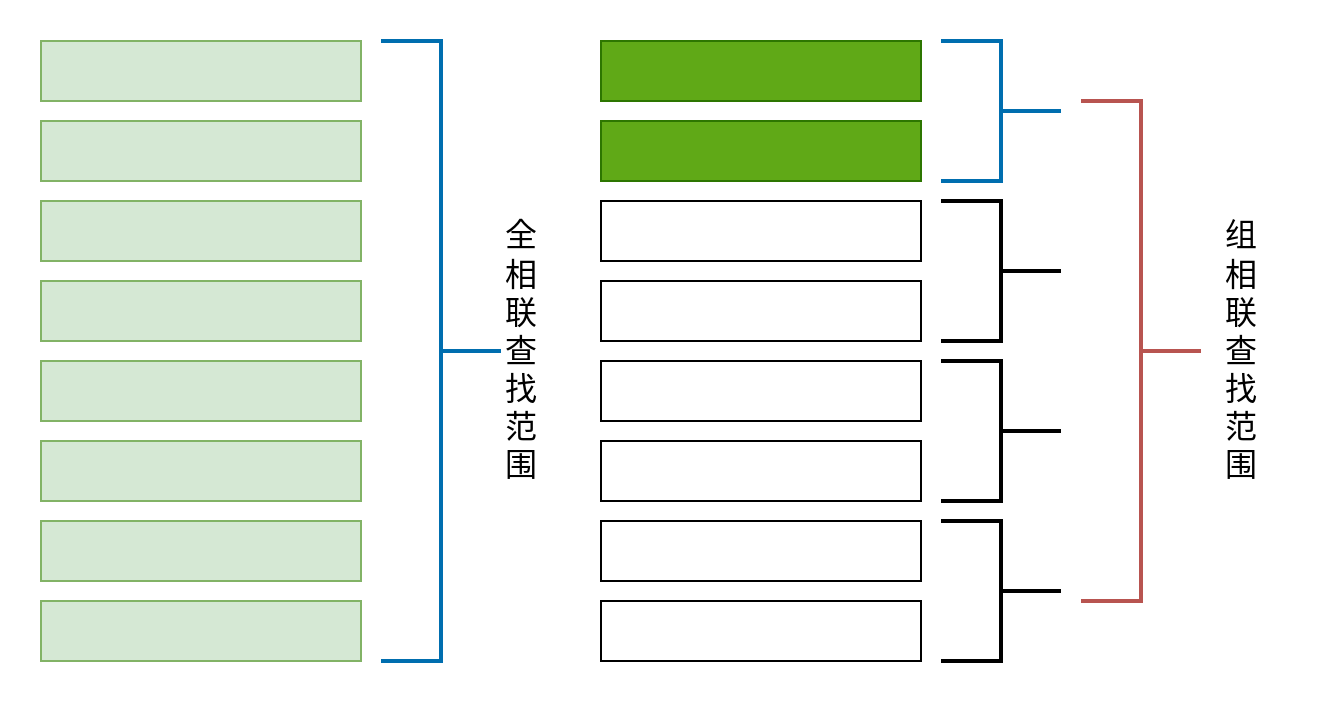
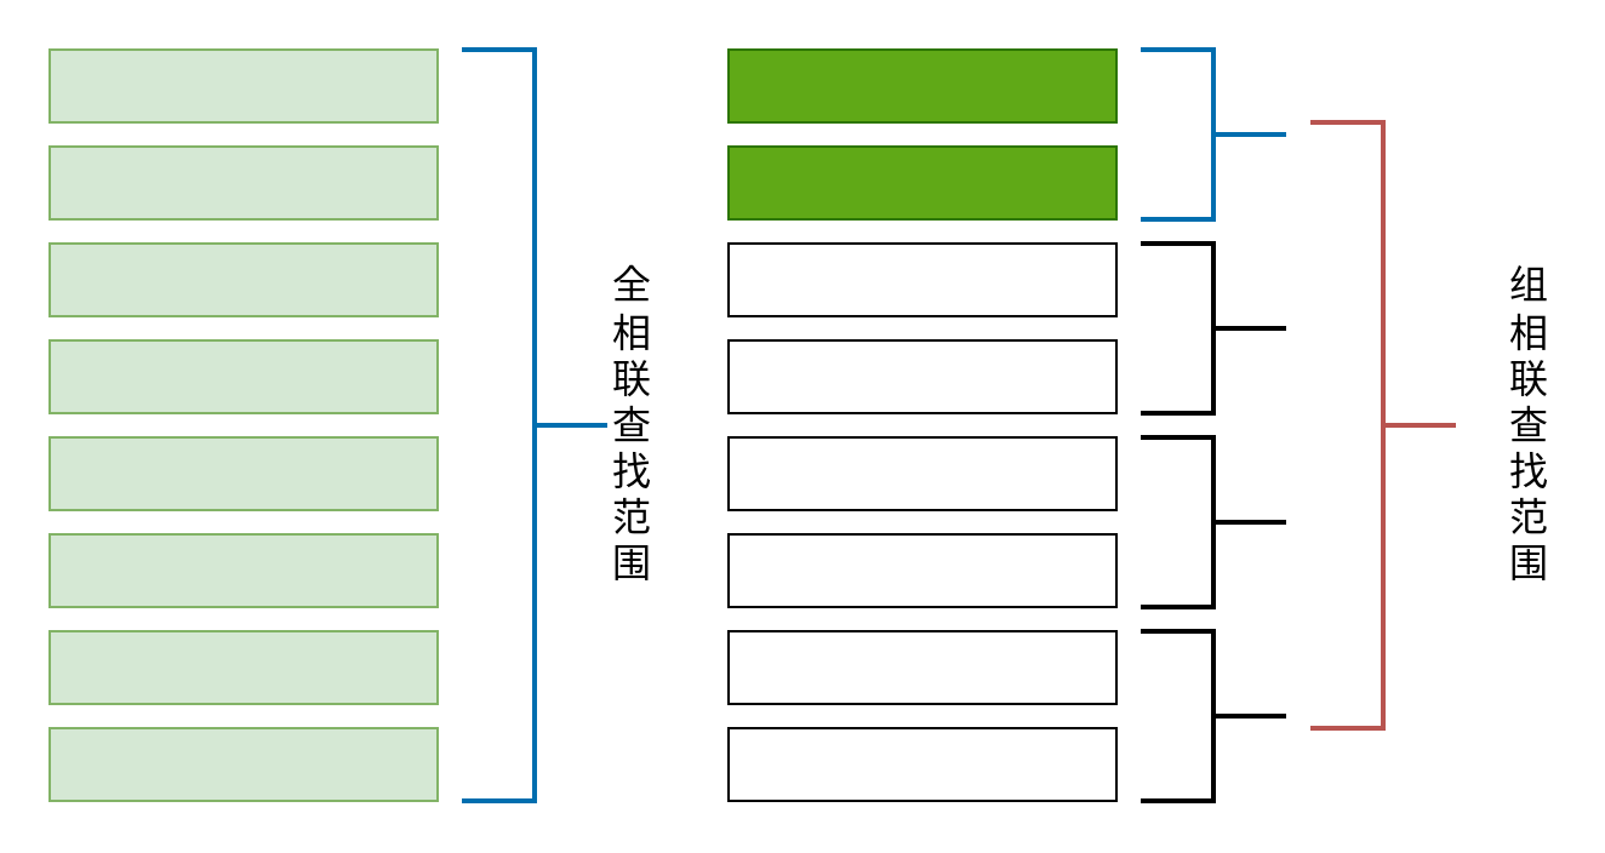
  <mxCell id="0" />
  <mxCell id="1" parent="0" />
  <mxCell id="2" value="" style="strokeWidth=2;html=1;shape=mxgraph.flowchart.annotation_2;align=left;labelPosition=right;pointerEvents=1;rotation=-180;fillColor=#1ba1e2;fontColor=#ffffff;strokeColor=#006EAF;" parent="1" vertex="1"><mxGeometry x="190" y="20" width="60" height="310" as="geometry" /></mxCell>
  <mxCell id="3" value="" style="strokeWidth=2;html=1;shape=mxgraph.flowchart.annotation_2;align=left;labelPosition=right;pointerEvents=1;rotation=-180;fillColor=#1ba1e2;fontColor=#ffffff;strokeColor=#006EAF;" parent="1" vertex="1"><mxGeometry x="470" y="20" width="60" height="70" as="geometry" /></mxCell>
  <mxCell id="4" value="" style="strokeWidth=2;html=1;shape=mxgraph.flowchart.annotation_2;align=left;labelPosition=right;pointerEvents=1;rotation=-180;" parent="1" vertex="1"><mxGeometry x="470" y="260" width="60" height="70" as="geometry" /></mxCell>
  <mxCell id="5" value="&lt;font style=&quot;font-size: 16px;&quot;&gt;全&lt;/font&gt;&lt;div&gt;&lt;font style=&quot;font-size: 16px;&quot;&gt;相&lt;/font&gt;&lt;/div&gt;&lt;div&gt;&lt;font style=&quot;font-size: 16px;&quot;&gt;联&lt;/font&gt;&lt;div&gt;&lt;font style=&quot;font-size: 16px;&quot;&gt;查&lt;/font&gt;&lt;/div&gt;&lt;div&gt;&lt;font style=&quot;font-size: 16px;&quot;&gt;找&lt;/font&gt;&lt;/div&gt;&lt;div&gt;&lt;font style=&quot;font-size: 16px;&quot;&gt;范&lt;/font&gt;&lt;/div&gt;&lt;div&gt;&lt;font style=&quot;font-size: 16px;&quot;&gt;围&lt;/font&gt;&lt;/div&gt;&lt;/div&gt;" style="text;html=1;align=center;verticalAlign=middle;resizable=0;points=[];autosize=1;strokeColor=none;fillColor=none;" parent="1" vertex="1"><mxGeometry x="240" y="100" width="40" height="150" as="geometry" /></mxCell>
- <mxCell id="6" value="&lt;span style=&quot;background-color: transparent; color: light-dark(rgb(0, 0, 0), rgb(255, 255, 255)); font-size: 16px;&quot;&gt;组&lt;/span&gt;&lt;div&gt;&lt;span style=&quot;background-color: transparent; color: light-dark(rgb(0, 0, 0), rgb(255, 255, 255)); font-size: 16px;&quot;&gt;相&lt;/span&gt;&lt;/div&gt;&lt;div&gt;&lt;span style=&quot;background-color: transparent; color: light-dark(rgb(0, 0, 0), rgb(255, 255, 255)); font-size: 16px;&quot;&gt;联&lt;/span&gt;&lt;/div&gt;&lt;div&gt;&lt;span style=&quot;background-color: transparent; color: light-dark(rgb(0, 0, 0), rgb(255, 255, 255)); font-size: 16px;&quot;&gt;查&lt;/span&gt;&lt;div&gt;&lt;div&gt;&lt;font style=&quot;font-size: 16px;&quot;&gt;找&lt;/font&gt;&lt;/div&gt;&lt;div&gt;&lt;font style=&quot;font-size: 16px;&quot;&gt;范&lt;/font&gt;&lt;/div&gt;&lt;div&gt;&lt;font style=&quot;font-size: 16px;&quot;&gt;围&lt;/font&gt;&lt;/div&gt;&lt;/div&gt;&lt;/div&gt;" style="text;html=1;align=center;verticalAlign=middle;resizable=0;points=[];autosize=1;strokeColor=none;fillColor=none;" parent="1" vertex="1"><mxGeometry x="600" y="100" width="40" height="150" as="geometry" /></mxCell>
+ <mxCell id="6" value="&lt;span style=&quot;background-color: transparent; color: light-dark(rgb(0, 0, 0), rgb(255, 255, 255)); font-size: 16px;&quot;&gt;组&lt;/span&gt;&lt;div&gt;&lt;span style=&quot;background-color: transparent; color: light-dark(rgb(0, 0, 0), rgb(255, 255, 255)); font-size: 16px;&quot;&gt;相&lt;/span&gt;&lt;/div&gt;&lt;div&gt;&lt;span style=&quot;background-color: transparent; color: light-dark(rgb(0, 0, 0), rgb(255, 255, 255)); font-size: 16px;&quot;&gt;联&lt;/span&gt;&lt;/div&gt;&lt;div&gt;&lt;span style=&quot;background-color: transparent; color: light-dark(rgb(0, 0, 0), rgb(255, 255, 255)); font-size: 16px;&quot;&gt;查&lt;/span&gt;&lt;div&gt;&lt;div&gt;&lt;font style=&quot;font-size: 16px;&quot;&gt;找&lt;/font&gt;&lt;/div&gt;&lt;div&gt;&lt;font style=&quot;font-size: 16px;&quot;&gt;范&lt;/font&gt;&lt;/div&gt;&lt;div&gt;&lt;font style=&quot;font-size: 16px;&quot;&gt;围&lt;/font&gt;&lt;/div&gt;&lt;/div&gt;&lt;/div&gt;" style="text;html=1;align=center;verticalAlign=middle;resizable=0;points=[];autosize=1;strokeColor=none;fillColor=none;" parent="1" vertex="1"><mxGeometry x="610" y="100" width="40" height="150" as="geometry" /></mxCell>
  <mxCell id="7" value="" style="group" parent="1" vertex="1" connectable="0"><mxGeometry x="20" y="20" width="160" height="310" as="geometry" /></mxCell>
  <mxCell id="8" value="" style="rounded=0;whiteSpace=wrap;html=1;fillColor=#d5e8d4;strokeColor=#82b366;" parent="7" vertex="1"><mxGeometry width="160" height="30" as="geometry" /></mxCell>
  <mxCell id="9" value="" style="rounded=0;whiteSpace=wrap;html=1;fillColor=#d5e8d4;strokeColor=#82b366;" parent="7" vertex="1"><mxGeometry y="40" width="160" height="30" as="geometry" /></mxCell>
  <mxCell id="10" value="" style="rounded=0;whiteSpace=wrap;html=1;fillColor=#d5e8d4;strokeColor=#82b366;" parent="7" vertex="1"><mxGeometry y="80" width="160" height="30" as="geometry" /></mxCell>
  <mxCell id="11" value="" style="rounded=0;whiteSpace=wrap;html=1;fillColor=#d5e8d4;strokeColor=#82b366;" parent="7" vertex="1"><mxGeometry y="120" width="160" height="30" as="geometry" /></mxCell>
  <mxCell id="12" value="" style="rounded=0;whiteSpace=wrap;html=1;fillColor=#d5e8d4;strokeColor=#82b366;" parent="7" vertex="1"><mxGeometry y="160" width="160" height="30" as="geometry" /></mxCell>
  <mxCell id="13" value="" style="rounded=0;whiteSpace=wrap;html=1;fillColor=#d5e8d4;strokeColor=#82b366;" parent="7" vertex="1"><mxGeometry y="200" width="160" height="30" as="geometry" /></mxCell>
  <mxCell id="14" value="" style="rounded=0;whiteSpace=wrap;html=1;fillColor=#d5e8d4;strokeColor=#82b366;" parent="7" vertex="1"><mxGeometry y="240" width="160" height="30" as="geometry" /></mxCell>
  <mxCell id="15" value="" style="rounded=0;whiteSpace=wrap;html=1;fillColor=#d5e8d4;strokeColor=#82b366;" parent="7" vertex="1"><mxGeometry y="280" width="160" height="30" as="geometry" /></mxCell>
  <mxCell id="16" value="" style="group" parent="1" vertex="1" connectable="0"><mxGeometry x="300" y="180" width="160" height="150" as="geometry" /></mxCell>
  <mxCell id="17" value="" style="rounded=0;whiteSpace=wrap;html=1;" parent="16" vertex="1"><mxGeometry width="160" height="30" as="geometry" /></mxCell>
  <mxCell id="18" value="" style="rounded=0;whiteSpace=wrap;html=1;" parent="16" vertex="1"><mxGeometry y="40" width="160" height="30" as="geometry" /></mxCell>
  <mxCell id="19" value="" style="rounded=0;whiteSpace=wrap;html=1;" parent="16" vertex="1"><mxGeometry y="80" width="160" height="30" as="geometry" /></mxCell>
  <mxCell id="20" value="" style="rounded=0;whiteSpace=wrap;html=1;" parent="16" vertex="1"><mxGeometry y="120" width="160" height="30" as="geometry" /></mxCell>
  <mxCell id="21" value="" style="strokeWidth=2;html=1;shape=mxgraph.flowchart.annotation_2;align=left;labelPosition=right;pointerEvents=1;rotation=-180;fillColor=#f8cecc;strokeColor=#b85450;" parent="1" vertex="1"><mxGeometry x="540" y="50" width="60" height="250" as="geometry" /></mxCell>
  <mxCell id="22" value="" style="rounded=0;whiteSpace=wrap;html=1;fillColor=#60a917;fontColor=#ffffff;strokeColor=#2D7600;" parent="1" vertex="1"><mxGeometry x="300" y="20" width="160" height="30" as="geometry" /></mxCell>
  <mxCell id="23" value="" style="rounded=0;whiteSpace=wrap;html=1;fillColor=#60a917;fontColor=#ffffff;strokeColor=#2D7600;" parent="1" vertex="1"><mxGeometry x="300" y="60" width="160" height="30" as="geometry" /></mxCell>
  <mxCell id="24" value="" style="rounded=0;whiteSpace=wrap;html=1;" parent="1" vertex="1"><mxGeometry x="300" y="100" width="160" height="30" as="geometry" /></mxCell>
  <mxCell id="25" value="" style="rounded=0;whiteSpace=wrap;html=1;" parent="1" vertex="1"><mxGeometry x="300" y="140" width="160" height="30" as="geometry" /></mxCell>
  <mxCell id="26" value="" style="strokeWidth=2;html=1;shape=mxgraph.flowchart.annotation_2;align=left;labelPosition=right;pointerEvents=1;rotation=-180;" vertex="1" parent="1"><mxGeometry x="470" y="180" width="60" height="70" as="geometry" /></mxCell>
  <mxCell id="27" value="" style="strokeWidth=2;html=1;shape=mxgraph.flowchart.annotation_2;align=left;labelPosition=right;pointerEvents=1;rotation=-180;" vertex="1" parent="1"><mxGeometry x="470" y="100" width="60" height="70" as="geometry" /></mxCell>
